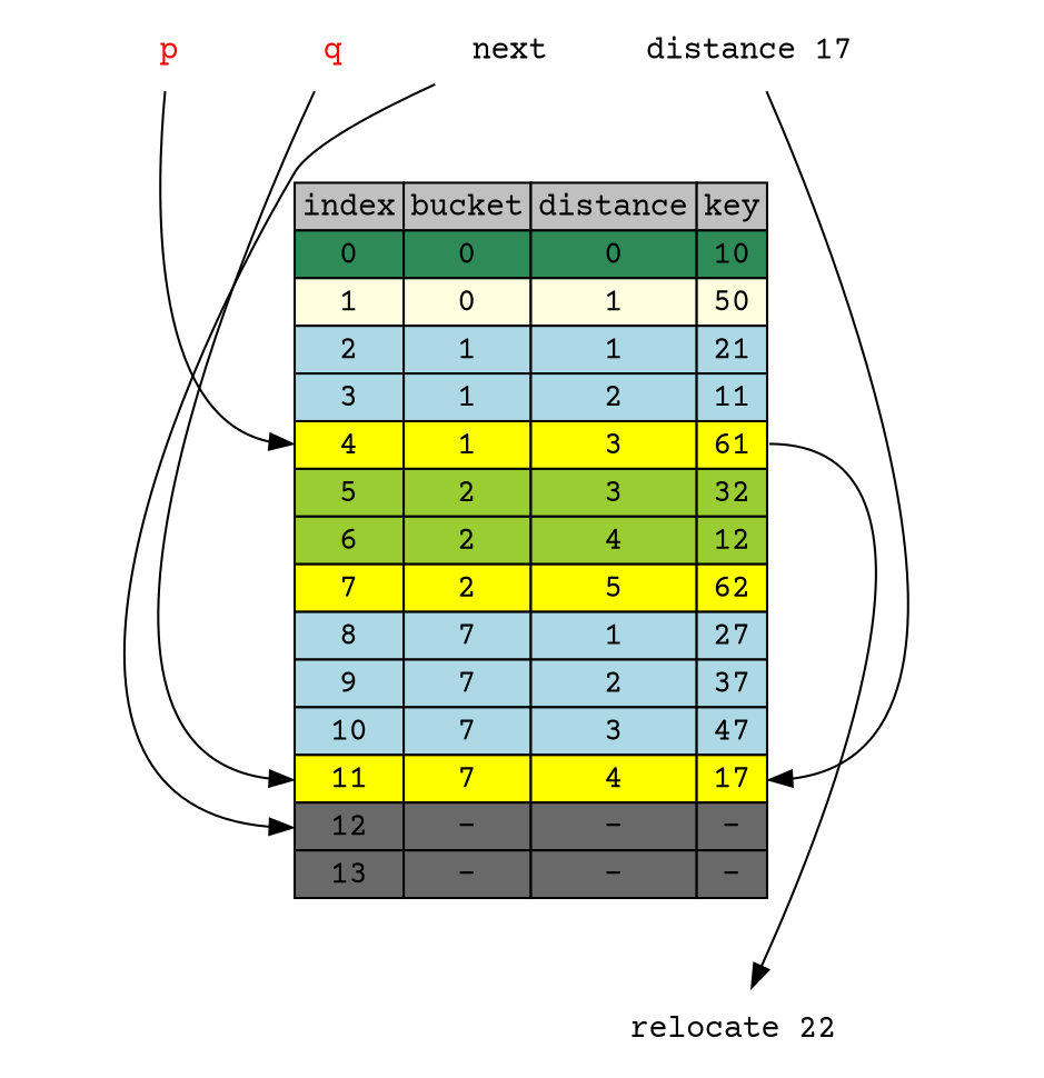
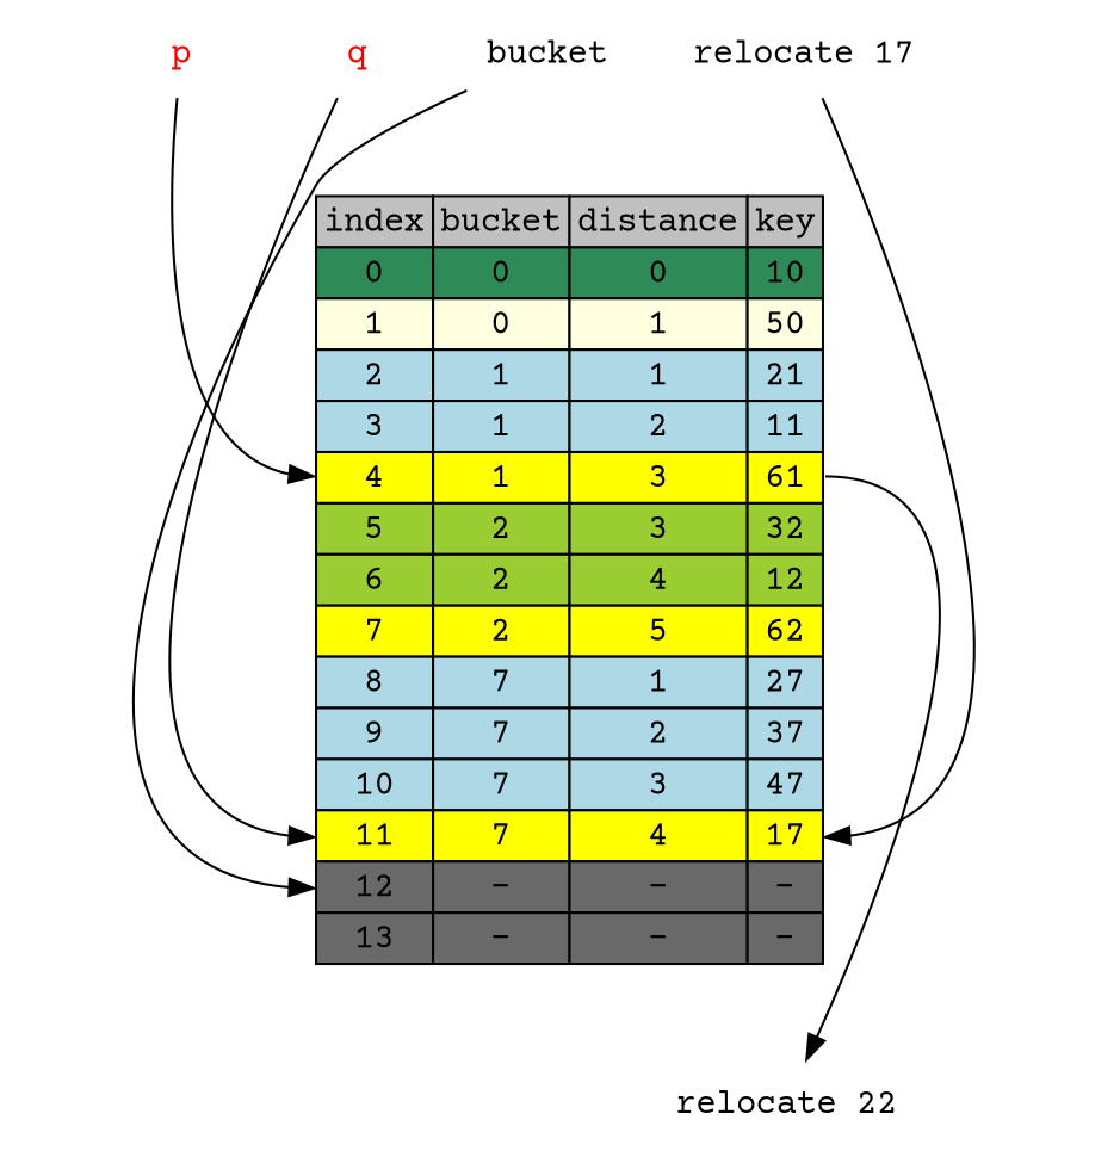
  digraph {
    fontname="Courier Prime"
    rankdir=TB
    node [fontname="Courier Prime" shape=plaintext]
    edge [fontname="Courier Prime"]
    n1 [label=<         <TABLE BORDER="0" CELLBORDER="1" CELLSPACING="0">             <TR>                 <TD BGCOLOR="grey">index</TD>                 <TD BGCOLOR="grey">bucket</TD>                 <TD BGCOLOR="grey">distance</TD>                 <TD BGCOLOR="grey" PORT="k">key</TD>             </TR>                        <TR>                 <TD BGCOLOR="seagreen" PORT="i0">0</TD>                 <TD BGCOLOR="seagreen">0</TD>                 <TD BGCOLOR="seagreen">0</TD>                 <TD BGCOLOR="seagreen" PORT="k0">10</TD>             </TR>                        <TR>                 <TD BGCOLOR="lightyellow" PORT="i1">1</TD>                 <TD BGCOLOR="lightyellow">0</TD>                 <TD BGCOLOR="lightyellow">1</TD>                 <TD BGCOLOR="lightyellow" PORT="k1">50</TD>             </TR>                        <TR>                 <TD BGCOLOR="lightblue" PORT="i2">2</TD>                 <TD BGCOLOR="lightblue">1</TD>                 <TD BGCOLOR="lightblue">1</TD>                 <TD BGCOLOR="lightblue" PORT="k2">21</TD>             </TR>                        <TR>                 <TD BGCOLOR="lightblue" PORT="i3">3</TD>                 <TD BGCOLOR="lightblue">1</TD>                 <TD BGCOLOR="lightblue">2</TD>                 <TD BGCOLOR="lightblue" PORT="k3">11</TD>             </TR>                        <TR>                 <TD BGCOLOR="yellow" PORT="i4">4</TD>                 <TD BGCOLOR="yellow">1</TD>                 <TD BGCOLOR="yellow">3</TD>                 <TD BGCOLOR="yellow" PORT="k4">61</TD>             </TR>                        <TR>                 <TD BGCOLOR="yellowgreen" PORT="i5">5</TD>                 <TD BGCOLOR="yellowgreen">2</TD>                 <TD BGCOLOR="yellowgreen">3</TD>                 <TD BGCOLOR="yellowgreen" PORT="k5">32</TD>             </TR>             <TR>                 <TD BGCOLOR="yellowgreen" PORT="i6">6</TD>                 <TD BGCOLOR="yellowgreen">2</TD>                 <TD BGCOLOR="yellowgreen">4</TD>                 <TD BGCOLOR="yellowgreen" PORT="k6">12</TD>              </TR>                        <TR>                 <TD BGCOLOR="yellow" PORT="i7">7</TD>                 <TD BGCOLOR="yellow">2</TD>                 <TD BGCOLOR="yellow">5</TD>                 <TD BGCOLOR="yellow" PORT="k7">62</TD>             </TR>                        <TR>                 <TD BGCOLOR="lightblue" PORT="i8">8</TD>                 <TD BGCOLOR="lightblue">7</TD>                 <TD BGCOLOR="lightblue">1</TD>                 <TD BGCOLOR="lightblue" PORT="k8">27</TD>             </TR>                        <TR>                 <TD BGCOLOR="lightblue" PORT="i9">9</TD>                 <TD BGCOLOR="lightblue">7</TD>                 <TD BGCOLOR="lightblue">2</TD>                 <TD BGCOLOR="lightblue" PORT="k9">37</TD>             </TR>                        <TR>                 <TD BGCOLOR="lightblue" PORT="i10">10</TD>                 <TD BGCOLOR="lightblue">7</TD>                 <TD BGCOLOR="lightblue">3</TD>                 <TD BGCOLOR="lightblue" PORT="k10">47</TD>             </TR>                        <TR>                 <TD BGCOLOR="yellow" PORT="i11">11</TD>                 <TD BGCOLOR="yellow">7</TD>                 <TD BGCOLOR="yellow">4</TD>                 <TD BGCOLOR="yellow" PORT="k11">17</TD>             </TR>                        <TR>                 <TD BGCOLOR="dimgrey" PORT="i12">12</TD>                 <TD BGCOLOR="dimgrey">-</TD>                 <TD BGCOLOR="dimgrey">-</TD>                 <TD BGCOLOR="dimgrey" PORT="k12">-</TD>             </TR>                        <TR>                 <TD BGCOLOR="dimgrey" PORT="i13">13</TD>                 <TD BGCOLOR="dimgrey">-</TD>                 <TD BGCOLOR="dimgrey">-</TD>                 <TD BGCOLOR="dimgrey" PORT="k13">-</TD>             </TR>                    </TABLE>     >]
    "relocate 22"
-   "relocate 17" [label="distance 17"]
+   "relocate 17"
    p [fontcolor=red]
    q [fontcolor=red]
-   next
+   next [label=bucket]
    n1 -> "relocate 22" [tailport=k4]
    "relocate 17" -> n1 [headport=k11]
    p -> n1 [headport=i4]
    q -> n1 [headport=i11]
    next -> n1 [headport=i12]
  }
